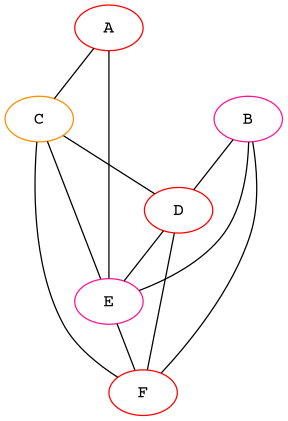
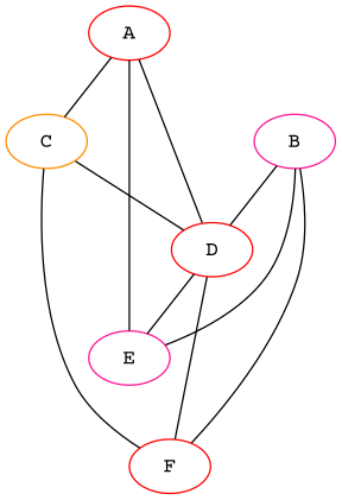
  strict graph {
    fontname="Courier Prime"
    node [color=red fontname="Courier Prime"]
    edge [fontname="Courier Prime"]
    C [color=darkorange]
    A
    D
    E [color=deeppink]
    B [color=deeppink]
    F
    C -- D
-   C -- E
    C -- F
    A -- C
+   A -- D
    A -- E
    D -- E
    D -- F
-   E -- F
    B -- D
    B -- E
    B -- F
  }
